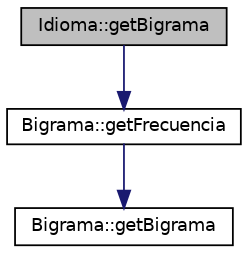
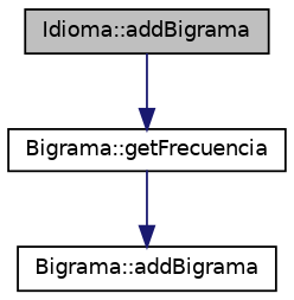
  digraph {
    rankdir=TB
    node [color=black fillcolor=white fontname=Helvetica fontsize=10 shape=record style=filled]
    edge [color=midnightblue fontname=Helvetica fontsize=10 labelfontname=Helvetica labelfontsize=10 style=solid]
-   n1 [fillcolor=grey75 fontcolor=black height=0.2 label="Idioma::getBigrama" width=0.4]
+   n1 [fillcolor=grey75 fontcolor=black height=0.2 label="Idioma::addBigrama" width=0.4]
    n2 [height=0.2 label="Bigrama::getFrecuencia" width=0.4]
-   n3 [height=0.2 label="Bigrama::getBigrama" width=0.4]
+   n3 [height=0.2 label="Bigrama::addBigrama" width=0.4]
    n1 -> n2
    n2 -> n3
  }
